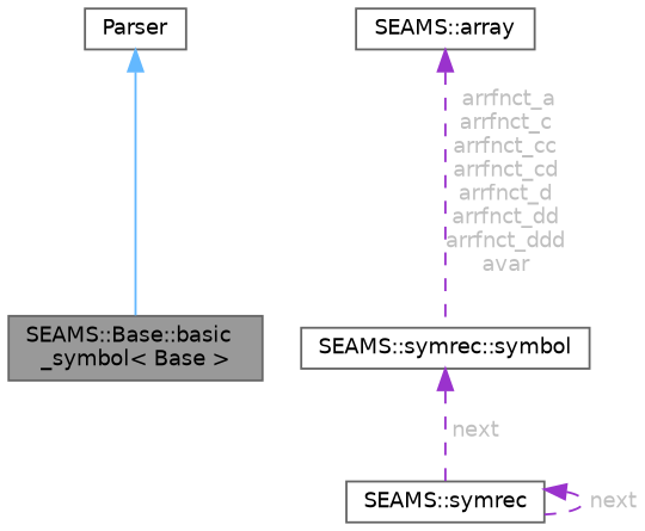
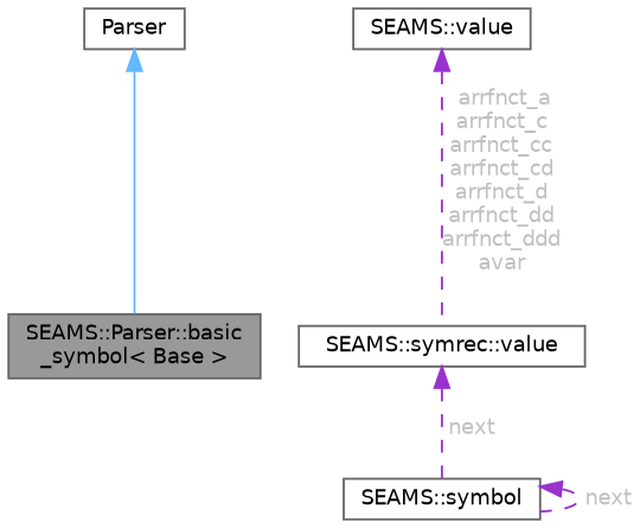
  digraph {
    node [color=gray40 fillcolor=white fontname=Helvetica fontsize=10 shape=box style=filled]
    edge [color=darkorchid3 dir=back fontname=Helvetica fontsize=10 labelfontname=Helvetica labelfontsize=10 style=dashed fontcolor=grey]
-   n1 [fillcolor=grey60 fontcolor=black height=0.2 label="SEAMS::Base::basic\l_symbol\< Base \>" width=0.4]
+   n1 [fillcolor=grey60 fontcolor=black height=0.2 label="SEAMS::Parser::basic\l_symbol\< Base \>" width=0.4]
    n2 [height=0.2 label=Parser width=0.4]
-   n3 [height=0.2 label="SEAMS::symrec" width=0.4]
-   n4 [height=0.2 label="SEAMS::symrec::symbol" width=0.4]
-   n5 [height=0.2 label="SEAMS::array" width=0.4]
+   n3 [height=0.2 label="SEAMS::symbol" width=0.4]
+   n4 [height=0.2 label="SEAMS::symrec::value" width=0.4]
+   n5 [height=0.2 label="SEAMS::value" width=0.4]
    n2 -> n1 [color=steelblue1 style=solid fontcolor=""]
    n3 -> n3 [label=" next"]
    n4 -> n3 [label=" next"]
    n5 -> n4 [label=" arrfnct_a\narrfnct_c\narrfnct_cc\narrfnct_cd\narrfnct_d\narrfnct_dd\narrfnct_ddd\navar"]
  }
